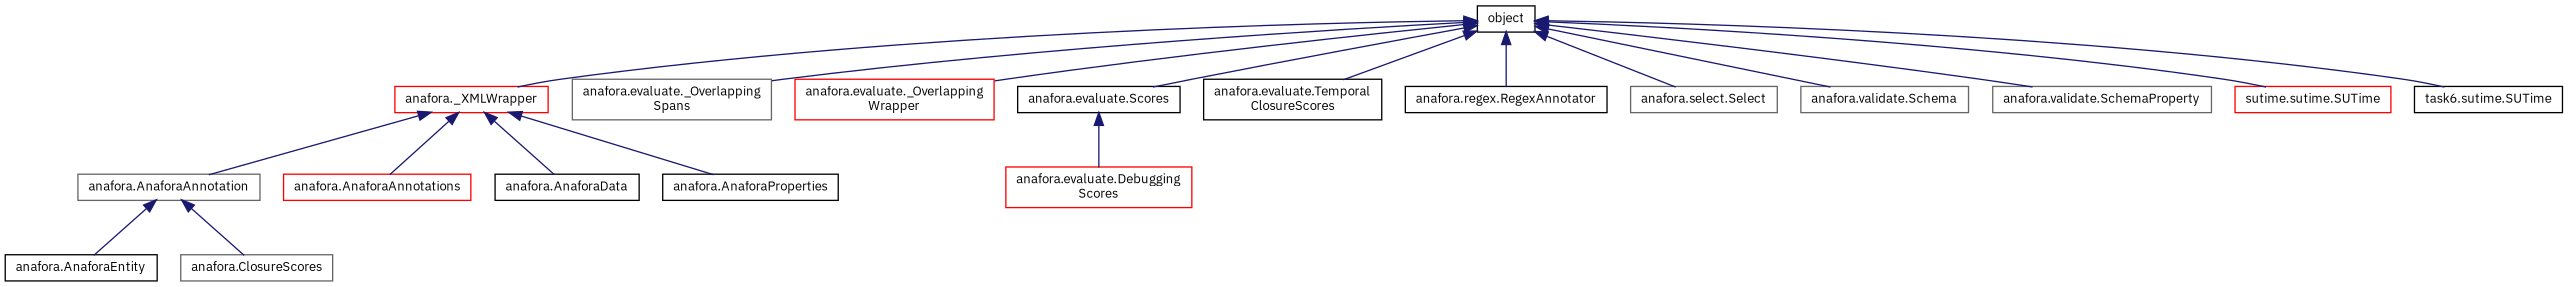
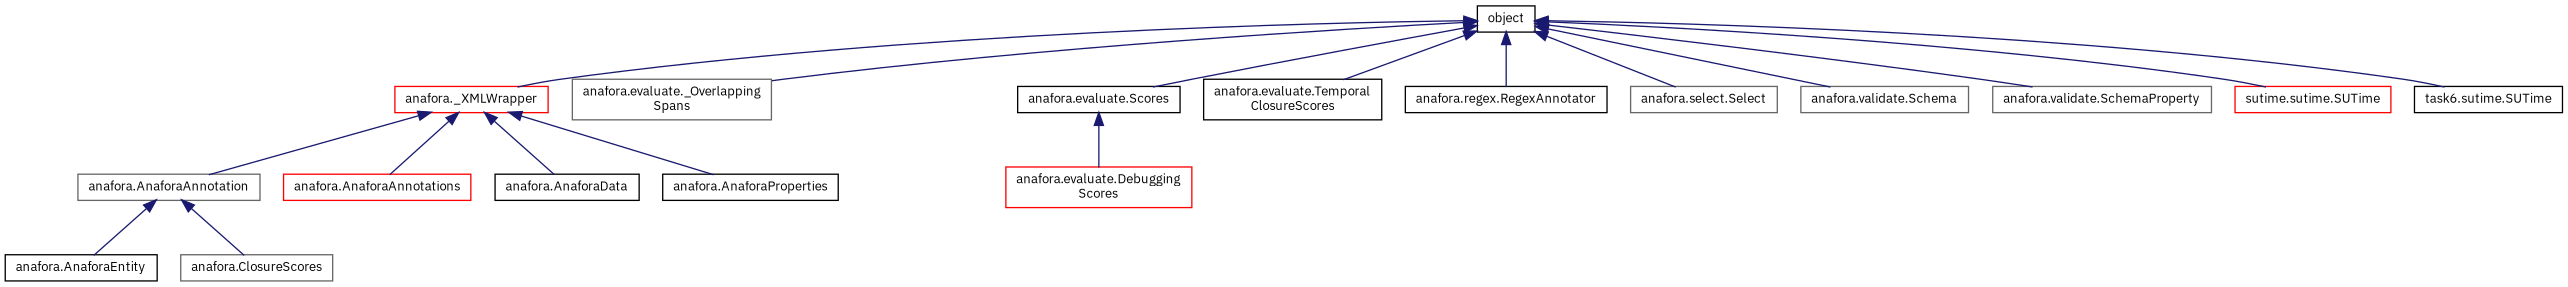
  digraph {
    fontname="IBM Plex Sans"
    rankdir=TB
    node [color=black fillcolor=white fontname="IBM Plex Sans" fontsize=10 shape=record style=filled]
    edge [color=midnightblue dir=back fontname="IBM Plex Sans" fontsize=10 labelfontname=Helvetica labelfontsize=10 style=solid]
    n1 [height=0.2 label=object width=0.4]
    n2 [color=red height=0.2 label="anafora._XMLWrapper" width=0.4]
    n3 [color=gray40 height=0.2 label="anafora.evaluate._Overlapping\lSpans" width=0.4]
-   n4 [color=red height=0.2 label="anafora.evaluate._Overlapping\lWrapper" width=0.4]
    n5 [height=0.2 label="anafora.evaluate.Scores" width=0.4]
    n6 [height=0.2 label="anafora.evaluate.Temporal\lClosureScores" width=0.4]
    n7 [height=0.2 label="anafora.regex.RegexAnnotator" width=0.4]
    n8 [color=gray40 height=0.2 label="anafora.select.Select" width=0.4]
    n9 [color=gray40 height=0.2 label="anafora.validate.Schema" width=0.4]
    n10 [color=gray40 height=0.2 label="anafora.validate.SchemaProperty" width=0.4]
    n11 [color=red height=0.2 label="sutime.sutime.SUTime" width=0.4]
    n12 [height=0.2 label="task6.sutime.SUTime" width=0.4]
    n13 [color=gray40 height=0.2 label="anafora.AnaforaAnnotation" width=0.4]
    n14 [color=red height=0.2 label="anafora.AnaforaAnnotations" width=0.4]
    n15 [height=0.2 label="anafora.AnaforaData" width=0.4]
    n16 [height=0.2 label="anafora.AnaforaProperties" width=0.4]
    n17 [color=red height=0.2 label="anafora.evaluate.Debugging\lScores" width=0.4]
    n18 [height=0.2 label="anafora.AnaforaEntity" width=0.4]
    n19 [color=gray40 height=0.2 label="anafora.ClosureScores" width=0.4]
    n1 -> n2
    n1 -> n3
-   n1 -> n4
    n1 -> n5
    n1 -> n6
    n1 -> n7
    n1 -> n8
    n1 -> n9
    n1 -> n10
    n1 -> n11
    n1 -> n12
    n2 -> n13
    n2 -> n14
    n2 -> n15
    n2 -> n16
    n5 -> n17
    n13 -> n18
    n13 -> n19
  }
